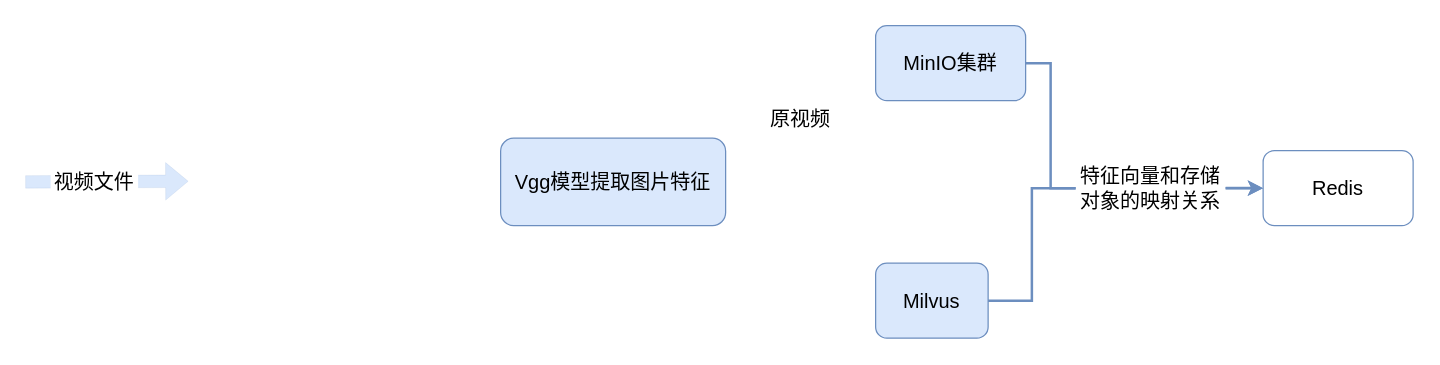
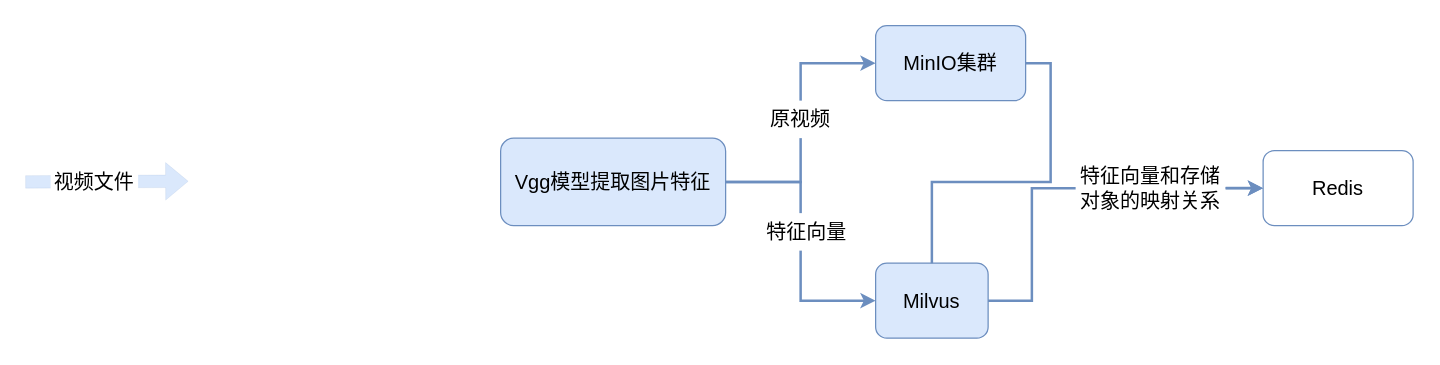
  <mxCell id="0" />
  <mxCell id="1" parent="0" />
  <mxCell id="2" value="" style="shape=flexArrow;endArrow=classic;html=1;rounded=0;fontFamily=Helvetica;fontSize=16;fontColor=default;fillColor=#dae8fc;strokeColor=#6c8ebf;strokeWidth=0;" edge="1" parent="1"><mxGeometry width="50" height="50" relative="1" as="geometry"><mxPoint x="20" y="145" as="sourcePoint" /><mxPoint x="150" y="144.5" as="targetPoint" /></mxGeometry></mxCell>
  <mxCell id="3" value="视频文件" style="text;html=1;strokeColor=none;fillColor=default;align=center;verticalAlign=middle;whiteSpace=wrap;rounded=0;fontFamily=Helvetica;fontSize=16;fontColor=default;" vertex="1" parent="1"><mxGeometry x="40" y="130" width="70" height="30" as="geometry" /></mxCell>
+ <mxCell id="4" style="edgeStyle=orthogonalEdgeStyle;rounded=0;orthogonalLoop=1;jettySize=auto;html=1;exitX=1;exitY=0.5;exitDx=0;exitDy=0;entryX=0;entryY=0.5;entryDx=0;entryDy=0;fontFamily=Helvetica;fontSize=16;fontColor=default;strokeWidth=2;fillColor=#dae8fc;strokeColor=#6c8ebf;" edge="1" parent="1" source="6" target="10"><mxGeometry relative="1" as="geometry" /></mxCell>
+ <mxCell id="5" style="edgeStyle=orthogonalEdgeStyle;rounded=0;orthogonalLoop=1;jettySize=auto;html=1;exitX=1;exitY=0.5;exitDx=0;exitDy=0;entryX=0;entryY=0.5;entryDx=0;entryDy=0;fontFamily=Helvetica;fontSize=16;fontColor=default;strokeWidth=2;fillColor=#dae8fc;strokeColor=#6c8ebf;" edge="1" parent="1" source="6" target="8"><mxGeometry relative="1" as="geometry" /></mxCell>
  <mxCell id="6" value="Vgg模型提取图片特征" style="rounded=1;whiteSpace=wrap;html=1;fillColor=#dae8fc;strokeColor=#6c8ebf;fontSize=16;" vertex="1" parent="1"><mxGeometry x="400" y="110" width="180" height="70" as="geometry" /></mxCell>
  <mxCell id="7" style="edgeStyle=orthogonalEdgeStyle;rounded=0;orthogonalLoop=1;jettySize=auto;html=1;exitX=1;exitY=0.5;exitDx=0;exitDy=0;entryX=0;entryY=0.5;entryDx=0;entryDy=0;fontFamily=Helvetica;fontSize=16;fontColor=default;strokeWidth=2;fillColor=#dae8fc;strokeColor=#6c8ebf;startArrow=none;" edge="1" parent="1" source="15" target="13"><mxGeometry relative="1" as="geometry" /></mxCell>
  <mxCell id="8" value="Milvus" style="whiteSpace=wrap;html=1;fontSize=16;fillColor=#dae8fc;strokeColor=#6c8ebf;rounded=1;" vertex="1" parent="1"><mxGeometry x="700" y="210" width="90" height="60" as="geometry" /></mxCell>
  <mxCell id="9" style="edgeStyle=orthogonalEdgeStyle;rounded=0;orthogonalLoop=1;jettySize=auto;html=1;exitX=1;exitY=0.5;exitDx=0;exitDy=0;entryX=0;entryY=0.5;entryDx=0;entryDy=0;fontFamily=Helvetica;fontSize=16;fontColor=default;strokeWidth=2;fillColor=#dae8fc;strokeColor=#6c8ebf;startArrow=none;" edge="1" parent="1" source="15" target="13"><mxGeometry relative="1" as="geometry" /></mxCell>
  <mxCell id="10" value="MinIO集群" style="whiteSpace=wrap;html=1;fontSize=16;fillColor=#dae8fc;strokeColor=#6c8ebf;rounded=1;" vertex="1" parent="1"><mxGeometry x="700" y="20" width="120" height="60" as="geometry" /></mxCell>
  <mxCell id="11" value="原视频" style="text;html=1;strokeColor=none;fillColor=default;align=center;verticalAlign=middle;whiteSpace=wrap;rounded=0;fontFamily=Helvetica;fontSize=16;fontColor=default;" vertex="1" parent="1"><mxGeometry x="610" y="80" width="60" height="30" as="geometry" /></mxCell>
+ <mxCell id="12" value="特征向量" style="text;html=1;strokeColor=none;fillColor=default;align=center;verticalAlign=middle;whiteSpace=wrap;rounded=0;fontFamily=Helvetica;fontSize=16;fontColor=default;" vertex="1" parent="1"><mxGeometry x="610" y="170" width="70" height="30" as="geometry" /></mxCell>
  <mxCell id="13" value="Redis" style="whiteSpace=wrap;html=1;fontSize=16;fillColor=#ffffff;strokeColor=#6c8ebf;rounded=1;" vertex="1" parent="1"><mxGeometry x="1010" y="120" width="120" height="60" as="geometry" /></mxCell>
- <mxCell id="14" value="" style="edgeStyle=orthogonalEdgeStyle;rounded=0;orthogonalLoop=1;jettySize=auto;html=1;exitX=1;exitY=0.5;exitDx=0;exitDy=0;entryX=0;entryY=0.5;entryDx=0;entryDy=0;fontFamily=Helvetica;fontSize=16;fontColor=default;strokeWidth=2;fillColor=#dae8fc;strokeColor=#6c8ebf;endArrow=none;" edge="1" parent="1" source="10" target="15"><mxGeometry relative="1" as="geometry"><mxPoint x="820" y="50" as="sourcePoint" /><mxPoint x="930" y="150" as="targetPoint" /></mxGeometry></mxCell>
+ <mxCell id="14" value="" style="edgeStyle=orthogonalEdgeStyle;rounded=0;orthogonalLoop=1;jettySize=auto;html=1;exitX=1;exitY=0.5;exitDx=0;exitDy=0;fontFamily=Helvetica;fontSize=16;fontColor=default;strokeWidth=2;fillColor=#dae8fc;strokeColor=#6c8ebf;endArrow=none;" edge="1" parent="1" source="10" target="8"><mxGeometry relative="1" as="geometry"><mxPoint x="820" y="50" as="sourcePoint" /><mxPoint x="930" y="150" as="targetPoint" /></mxGeometry></mxCell>
  <mxCell id="15" value="特征向量和存储对象的映射关系" style="text;html=1;strokeColor=none;fillColor=none;align=center;verticalAlign=middle;whiteSpace=wrap;rounded=0;fontFamily=Helvetica;fontSize=16;fontColor=default;" vertex="1" parent="1"><mxGeometry x="860" y="135" width="120" height="30" as="geometry" /></mxCell>
  <mxCell id="16" value="" style="edgeStyle=orthogonalEdgeStyle;rounded=0;orthogonalLoop=1;jettySize=auto;html=1;exitX=1;exitY=0.5;exitDx=0;exitDy=0;entryX=0;entryY=0.5;entryDx=0;entryDy=0;fontFamily=Helvetica;fontSize=16;fontColor=default;strokeWidth=2;fillColor=#dae8fc;strokeColor=#6c8ebf;endArrow=none;" edge="1" parent="1" source="8" target="15"><mxGeometry relative="1" as="geometry"><mxPoint x="820" y="240" as="sourcePoint" /><mxPoint x="970" y="150" as="targetPoint" /></mxGeometry></mxCell>
